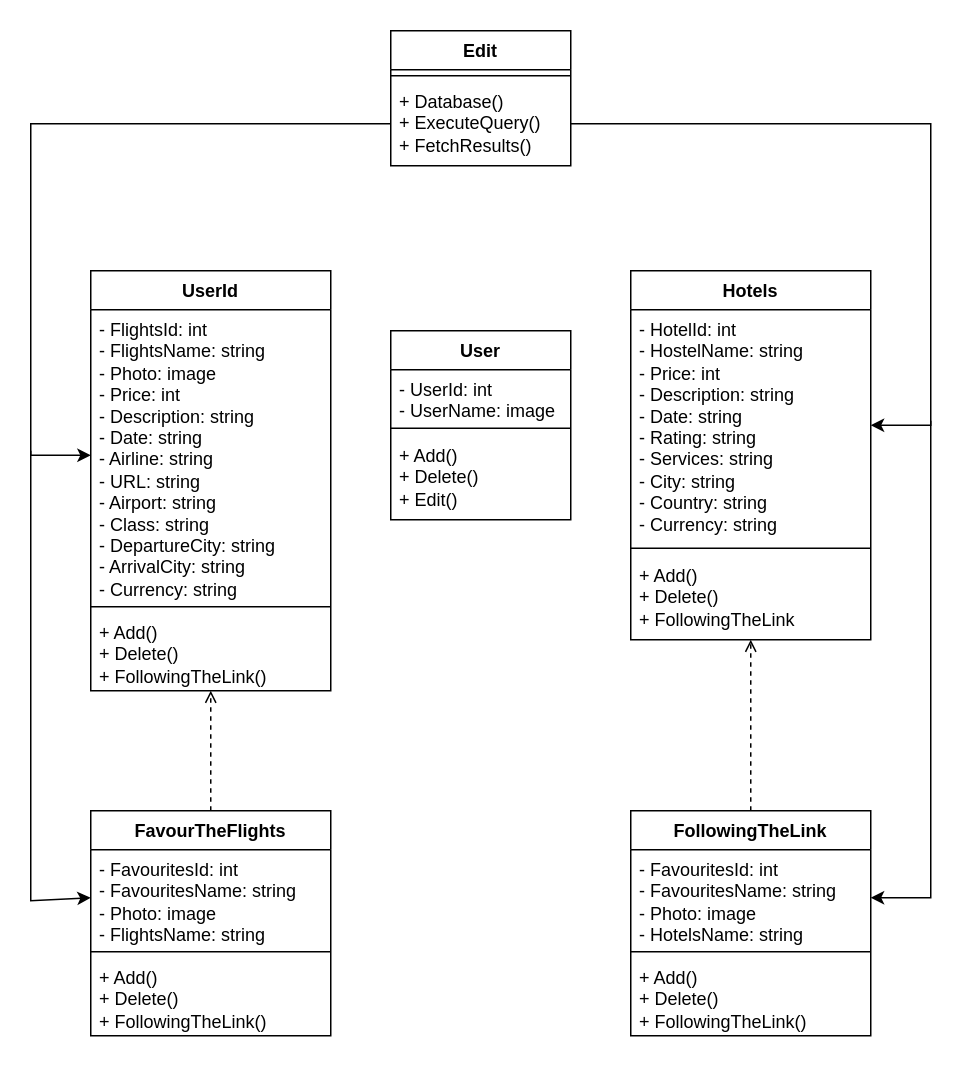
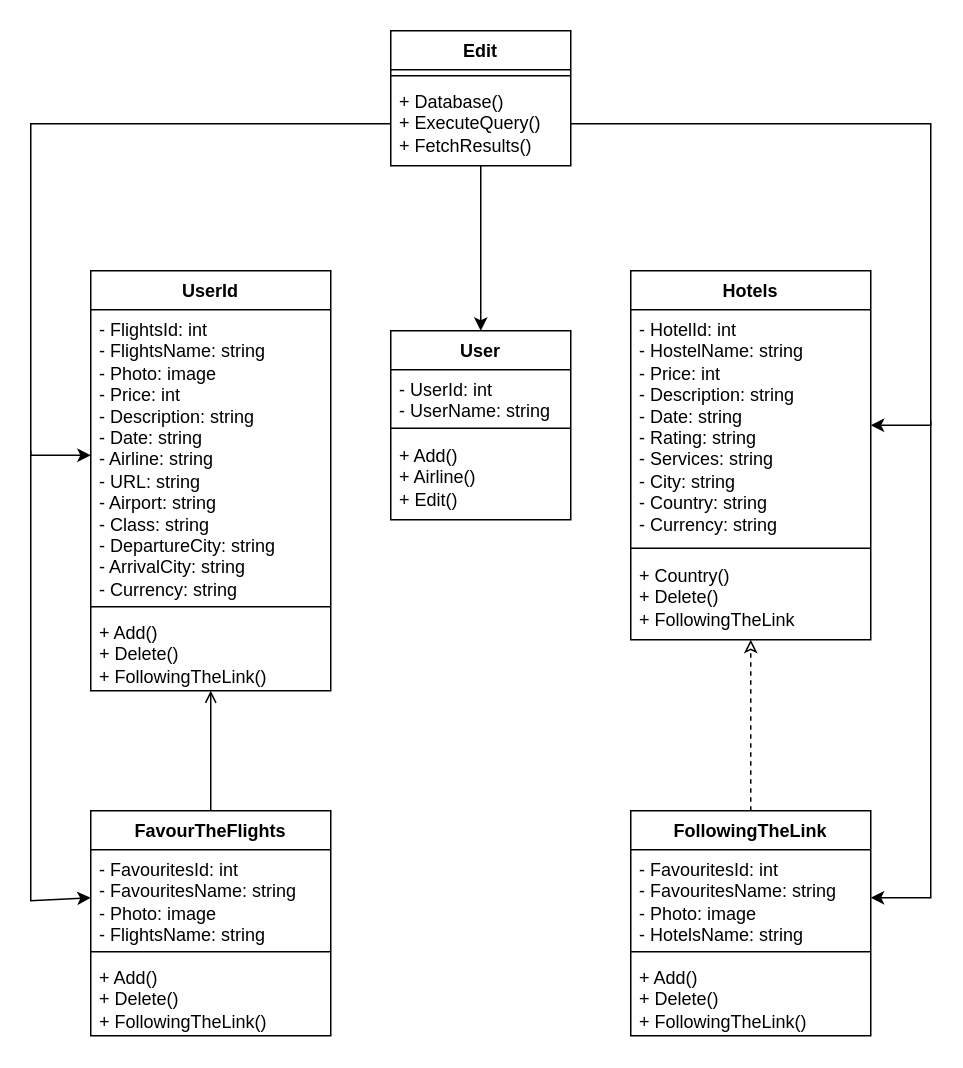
  <mxCell id="0" />
  <mxCell id="1" parent="0" />
  <mxCell id="2" value="Edit" style="swimlane;fontStyle=1;align=center;verticalAlign=top;childLayout=stackLayout;horizontal=1;startSize=26;horizontalStack=0;resizeParent=1;resizeParentMax=0;resizeLast=0;collapsible=1;marginBottom=0;whiteSpace=wrap;html=1;" vertex="1" parent="1"><mxGeometry x="260" y="20" width="120" height="90" as="geometry" /></mxCell>
  <mxCell id="3" value="" style="line;strokeWidth=1;fillColor=none;align=left;verticalAlign=middle;spacingTop=-1;spacingLeft=3;spacingRight=3;rotatable=0;labelPosition=right;points=[];portConstraint=eastwest;strokeColor=inherit;" vertex="1" parent="2"><mxGeometry y="26" width="120" height="8" as="geometry" /></mxCell>
  <mxCell id="4" value="+ Database()&lt;div&gt;+ ExecuteQuery()&lt;/div&gt;&lt;div&gt;+ FetchResults()&lt;/div&gt;" style="text;strokeColor=none;fillColor=none;align=left;verticalAlign=top;spacingLeft=4;spacingRight=4;overflow=hidden;rotatable=0;points=[[0,0.5],[1,0.5]];portConstraint=eastwest;whiteSpace=wrap;html=1;" vertex="1" parent="2"><mxGeometry y="34" width="120" height="56" as="geometry" /></mxCell>
  <mxCell id="5" value="User" style="swimlane;fontStyle=1;align=center;verticalAlign=top;childLayout=stackLayout;horizontal=1;startSize=26;horizontalStack=0;resizeParent=1;resizeParentMax=0;resizeLast=0;collapsible=1;marginBottom=0;whiteSpace=wrap;html=1;" vertex="1" parent="1"><mxGeometry x="260" y="220" width="120" height="126" as="geometry" /></mxCell>
- <mxCell id="6" value="- UserId: int&lt;div&gt;- UserName: image&lt;/div&gt;" style="text;strokeColor=none;fillColor=none;align=left;verticalAlign=top;spacingLeft=4;spacingRight=4;overflow=hidden;rotatable=0;points=[[0,0.5],[1,0.5]];portConstraint=eastwest;whiteSpace=wrap;html=1;" vertex="1" parent="5"><mxGeometry y="26" width="120" height="34" as="geometry" /></mxCell>
+ <mxCell id="6" value="- UserId: int&lt;div&gt;- UserName: string&lt;/div&gt;" style="text;strokeColor=none;fillColor=none;align=left;verticalAlign=top;spacingLeft=4;spacingRight=4;overflow=hidden;rotatable=0;points=[[0,0.5],[1,0.5]];portConstraint=eastwest;whiteSpace=wrap;html=1;" vertex="1" parent="5"><mxGeometry y="26" width="120" height="34" as="geometry" /></mxCell>
  <mxCell id="7" value="" style="line;strokeWidth=1;fillColor=none;align=left;verticalAlign=middle;spacingTop=-1;spacingLeft=3;spacingRight=3;rotatable=0;labelPosition=right;points=[];portConstraint=eastwest;strokeColor=inherit;" vertex="1" parent="5"><mxGeometry y="60" width="120" height="10" as="geometry" /></mxCell>
- <mxCell id="8" value="+ Add()&lt;br&gt;&lt;div&gt;+ Delete()&lt;/div&gt;&lt;div&gt;+ Edit()&lt;/div&gt;" style="text;strokeColor=none;fillColor=none;align=left;verticalAlign=top;spacingLeft=4;spacingRight=4;overflow=hidden;rotatable=0;points=[[0,0.5],[1,0.5]];portConstraint=eastwest;whiteSpace=wrap;html=1;" vertex="1" parent="5"><mxGeometry y="70" width="120" height="56" as="geometry" /></mxCell>
+ <mxCell id="8" value="+ Add()&lt;br&gt;&lt;div&gt;+ Airline()&lt;/div&gt;&lt;div&gt;+ Edit()&lt;/div&gt;" style="text;strokeColor=none;fillColor=none;align=left;verticalAlign=top;spacingLeft=4;spacingRight=4;overflow=hidden;rotatable=0;points=[[0,0.5],[1,0.5]];portConstraint=eastwest;whiteSpace=wrap;html=1;" vertex="1" parent="5"><mxGeometry y="70" width="120" height="56" as="geometry" /></mxCell>
  <mxCell id="9" value="Hotels" style="swimlane;fontStyle=1;align=center;verticalAlign=top;childLayout=stackLayout;horizontal=1;startSize=26;horizontalStack=0;resizeParent=1;resizeParentMax=0;resizeLast=0;collapsible=1;marginBottom=0;whiteSpace=wrap;html=1;" vertex="1" parent="1"><mxGeometry x="420" y="180" width="160" height="246" as="geometry" /></mxCell>
  <mxCell id="10" value="- HotelId: int&lt;div&gt;- HostelName: string&lt;/div&gt;&lt;div&gt;- Price: int&lt;/div&gt;&lt;div&gt;- Description: string&lt;/div&gt;&lt;div&gt;- Date: string&lt;/div&gt;&lt;div&gt;- Rating: string&lt;/div&gt;&lt;div&gt;- Services: string&lt;/div&gt;&lt;div&gt;- City: string&lt;/div&gt;&lt;div&gt;- Country: string&lt;/div&gt;&lt;div&gt;- Currency: string&lt;/div&gt;" style="text;strokeColor=none;fillColor=none;align=left;verticalAlign=top;spacingLeft=4;spacingRight=4;overflow=hidden;rotatable=0;points=[[0,0.5],[1,0.5]];portConstraint=eastwest;whiteSpace=wrap;html=1;" vertex="1" parent="9"><mxGeometry y="26" width="160" height="154" as="geometry" /></mxCell>
  <mxCell id="11" value="" style="line;strokeWidth=1;fillColor=none;align=left;verticalAlign=middle;spacingTop=-1;spacingLeft=3;spacingRight=3;rotatable=0;labelPosition=right;points=[];portConstraint=eastwest;strokeColor=inherit;" vertex="1" parent="9"><mxGeometry y="180" width="160" height="10" as="geometry" /></mxCell>
- <mxCell id="12" value="+ Add()&lt;br&gt;&lt;div&gt;+ Delete()&lt;/div&gt;&lt;div&gt;+ FollowingTheLink&lt;/div&gt;" style="text;strokeColor=none;fillColor=none;align=left;verticalAlign=top;spacingLeft=4;spacingRight=4;overflow=hidden;rotatable=0;points=[[0,0.5],[1,0.5]];portConstraint=eastwest;whiteSpace=wrap;html=1;" vertex="1" parent="9"><mxGeometry y="190" width="160" height="56" as="geometry" /></mxCell>
+ <mxCell id="12" value="+ Country()&lt;br&gt;&lt;div&gt;+ Delete()&lt;/div&gt;&lt;div&gt;+ FollowingTheLink&lt;/div&gt;" style="text;strokeColor=none;fillColor=none;align=left;verticalAlign=top;spacingLeft=4;spacingRight=4;overflow=hidden;rotatable=0;points=[[0,0.5],[1,0.5]];portConstraint=eastwest;whiteSpace=wrap;html=1;" vertex="1" parent="9"><mxGeometry y="190" width="160" height="56" as="geometry" /></mxCell>
  <mxCell id="13" value="UserId" style="swimlane;fontStyle=1;align=center;verticalAlign=top;childLayout=stackLayout;horizontal=1;startSize=26;horizontalStack=0;resizeParent=1;resizeParentMax=0;resizeLast=0;collapsible=1;marginBottom=0;whiteSpace=wrap;html=1;" vertex="1" parent="1"><mxGeometry x="60" y="180" width="160" height="280" as="geometry" /></mxCell>
  <mxCell id="14" value="- FlightsId: int&lt;div&gt;- FlightsName: string&lt;/div&gt;&lt;div&gt;- Photo: image&lt;/div&gt;&lt;div&gt;- Price: int&lt;/div&gt;&lt;div&gt;- Description: string&lt;/div&gt;&lt;div&gt;- Date: string&lt;/div&gt;&lt;div&gt;- Airline: string&lt;/div&gt;&lt;div&gt;- URL: string&lt;/div&gt;&lt;div&gt;- Airport: string&lt;/div&gt;&lt;div&gt;- Class: string&lt;/div&gt;&lt;div&gt;- DepartureCity: string&lt;/div&gt;&lt;div&gt;- ArrivalCity: string&lt;/div&gt;&lt;div&gt;- Currency: string&lt;/div&gt;" style="text;strokeColor=none;fillColor=none;align=left;verticalAlign=top;spacingLeft=4;spacingRight=4;overflow=hidden;rotatable=0;points=[[0,0.5],[1,0.5]];portConstraint=eastwest;whiteSpace=wrap;html=1;" vertex="1" parent="13"><mxGeometry y="26" width="160" height="194" as="geometry" /></mxCell>
  <mxCell id="15" value="" style="line;strokeWidth=1;fillColor=none;align=left;verticalAlign=middle;spacingTop=-1;spacingLeft=3;spacingRight=3;rotatable=0;labelPosition=right;points=[];portConstraint=eastwest;strokeColor=inherit;" vertex="1" parent="13"><mxGeometry y="220" width="160" height="8" as="geometry" /></mxCell>
  <mxCell id="16" value="+ Add()&lt;div&gt;+ Delete()&lt;/div&gt;&lt;div&gt;+ FollowingTheLink()&lt;/div&gt;" style="text;strokeColor=none;fillColor=none;align=left;verticalAlign=top;spacingLeft=4;spacingRight=4;overflow=hidden;rotatable=0;points=[[0,0.5],[1,0.5]];portConstraint=eastwest;whiteSpace=wrap;html=1;" vertex="1" parent="13"><mxGeometry y="228" width="160" height="52" as="geometry" /></mxCell>
  <mxCell id="17" value="FavourTheFlights" style="swimlane;fontStyle=1;align=center;verticalAlign=top;childLayout=stackLayout;horizontal=1;startSize=26;horizontalStack=0;resizeParent=1;resizeParentMax=0;resizeLast=0;collapsible=1;marginBottom=0;whiteSpace=wrap;html=1;" vertex="1" parent="1"><mxGeometry x="60" y="540" width="160" height="150" as="geometry" /></mxCell>
  <mxCell id="18" value="- FavouritesId: int&lt;div&gt;- FavouritesName: string&lt;/div&gt;&lt;div&gt;- Photo: image&lt;/div&gt;&lt;div&gt;- FlightsName: string&lt;/div&gt;" style="text;strokeColor=none;fillColor=none;align=left;verticalAlign=top;spacingLeft=4;spacingRight=4;overflow=hidden;rotatable=0;points=[[0,0.5],[1,0.5]];portConstraint=eastwest;whiteSpace=wrap;html=1;" vertex="1" parent="17"><mxGeometry y="26" width="160" height="64" as="geometry" /></mxCell>
  <mxCell id="19" value="" style="line;strokeWidth=1;fillColor=none;align=left;verticalAlign=middle;spacingTop=-1;spacingLeft=3;spacingRight=3;rotatable=0;labelPosition=right;points=[];portConstraint=eastwest;strokeColor=inherit;" vertex="1" parent="17"><mxGeometry y="90" width="160" height="8" as="geometry" /></mxCell>
  <mxCell id="20" value="+ Add()&lt;div&gt;+ Delete()&lt;/div&gt;&lt;div&gt;+ FollowingTheLink()&lt;/div&gt;" style="text;strokeColor=none;fillColor=none;align=left;verticalAlign=top;spacingLeft=4;spacingRight=4;overflow=hidden;rotatable=0;points=[[0,0.5],[1,0.5]];portConstraint=eastwest;whiteSpace=wrap;html=1;" vertex="1" parent="17"><mxGeometry y="98" width="160" height="52" as="geometry" /></mxCell>
  <mxCell id="21" value="FollowingTheLink" style="swimlane;fontStyle=1;align=center;verticalAlign=top;childLayout=stackLayout;horizontal=1;startSize=26;horizontalStack=0;resizeParent=1;resizeParentMax=0;resizeLast=0;collapsible=1;marginBottom=0;whiteSpace=wrap;html=1;" vertex="1" parent="1"><mxGeometry x="420" y="540" width="160" height="150" as="geometry" /></mxCell>
  <mxCell id="22" value="- FavouritesId: int&lt;div&gt;- FavouritesName: string&lt;/div&gt;&lt;div&gt;- Photo: image&lt;/div&gt;&lt;div&gt;- HotelsName: string&lt;/div&gt;" style="text;strokeColor=none;fillColor=none;align=left;verticalAlign=top;spacingLeft=4;spacingRight=4;overflow=hidden;rotatable=0;points=[[0,0.5],[1,0.5]];portConstraint=eastwest;whiteSpace=wrap;html=1;" vertex="1" parent="21"><mxGeometry y="26" width="160" height="64" as="geometry" /></mxCell>
  <mxCell id="23" value="" style="line;strokeWidth=1;fillColor=none;align=left;verticalAlign=middle;spacingTop=-1;spacingLeft=3;spacingRight=3;rotatable=0;labelPosition=right;points=[];portConstraint=eastwest;strokeColor=inherit;" vertex="1" parent="21"><mxGeometry y="90" width="160" height="8" as="geometry" /></mxCell>
  <mxCell id="24" value="+ Add()&lt;div&gt;+ Delete()&lt;/div&gt;&lt;div&gt;+ FollowingTheLink()&lt;/div&gt;" style="text;strokeColor=none;fillColor=none;align=left;verticalAlign=top;spacingLeft=4;spacingRight=4;overflow=hidden;rotatable=0;points=[[0,0.5],[1,0.5]];portConstraint=eastwest;whiteSpace=wrap;html=1;" vertex="1" parent="21"><mxGeometry y="98" width="160" height="52" as="geometry" /></mxCell>
+ <mxCell id="25" value="" style="endArrow=classic;html=1;rounded=0;exitX=0.5;exitY=1;exitDx=0;exitDy=0;entryX=0.5;entryY=0;entryDx=0;entryDy=0;" edge="1" parent="1" source="2" target="5"><mxGeometry width="50" height="50" relative="1" as="geometry"><mxPoint x="380" y="160" as="sourcePoint" /><mxPoint x="320" y="150" as="targetPoint" /></mxGeometry></mxCell>
  <mxCell id="26" value="" style="endArrow=classic;html=1;rounded=0;exitX=0;exitY=0.5;exitDx=0;exitDy=0;entryX=0;entryY=0.5;entryDx=0;entryDy=0;" edge="1" parent="1" source="4" target="14"><mxGeometry width="50" height="50" relative="1" as="geometry"><mxPoint x="130" y="100" as="sourcePoint" /><mxPoint x="-60" y="80" as="targetPoint" /><Array as="points"><mxPoint x="20" y="82" /><mxPoint x="20" y="303" /></Array></mxGeometry></mxCell>
  <mxCell id="27" value="" style="endArrow=classic;html=1;rounded=0;entryX=0;entryY=0.5;entryDx=0;entryDy=0;" edge="1" parent="1" target="18"><mxGeometry width="50" height="50" relative="1" as="geometry"><mxPoint x="20" y="300" as="sourcePoint" /><mxPoint x="-40" y="410" as="targetPoint" /><Array as="points"><mxPoint x="20" y="600" /></Array></mxGeometry></mxCell>
  <mxCell id="28" value="" style="endArrow=classic;html=1;rounded=0;exitX=1;exitY=0.5;exitDx=0;exitDy=0;entryX=1;entryY=0.5;entryDx=0;entryDy=0;" edge="1" parent="1" source="4" target="10"><mxGeometry width="50" height="50" relative="1" as="geometry"><mxPoint x="480" y="50" as="sourcePoint" /><mxPoint x="530" y="0" as="targetPoint" /><Array as="points"><mxPoint x="620" y="82" /><mxPoint x="620" y="283" /></Array></mxGeometry></mxCell>
  <mxCell id="29" value="" style="endArrow=classic;html=1;rounded=0;entryX=1;entryY=0.5;entryDx=0;entryDy=0;" edge="1" parent="1" target="22"><mxGeometry width="50" height="50" relative="1" as="geometry"><mxPoint x="620" y="280" as="sourcePoint" /><mxPoint x="730" y="440" as="targetPoint" /><Array as="points"><mxPoint x="620" y="598" /></Array></mxGeometry></mxCell>
- <mxCell id="30" value="" style="endArrow=open;dashed=1;html=1;rounded=0;exitX=0.5;exitY=0;exitDx=0;exitDy=0;entryX=0.5;entryY=1;entryDx=0;entryDy=0;endFill=0;" edge="1" parent="1" source="17" target="13"><mxGeometry width="50" height="50" relative="1" as="geometry"><mxPoint x="160" y="540" as="sourcePoint" /><mxPoint x="210" y="490" as="targetPoint" /></mxGeometry></mxCell>
- <mxCell id="31" value="" style="endArrow=open;dashed=1;html=1;rounded=0;exitX=0.5;exitY=0;exitDx=0;exitDy=0;entryX=0.5;entryY=1;entryDx=0;entryDy=0;endFill=0;" edge="1" parent="1" source="21" target="9"><mxGeometry width="50" height="50" relative="1" as="geometry"><mxPoint x="400" y="530" as="sourcePoint" /><mxPoint x="450" y="480" as="targetPoint" /></mxGeometry></mxCell>
+ <mxCell id="30" value="" style="endArrow=open;dashed=0;html=1;rounded=0;exitX=0.5;exitY=0;exitDx=0;exitDy=0;entryX=0.5;entryY=1;entryDx=0;entryDy=0;endFill=0;" edge="1" parent="1" source="17" target="13"><mxGeometry width="50" height="50" relative="1" as="geometry"><mxPoint x="160" y="540" as="sourcePoint" /><mxPoint x="210" y="490" as="targetPoint" /></mxGeometry></mxCell>
+ <mxCell id="31" value="" style="endArrow=classic;dashed=1;html=1;rounded=0;exitX=0.5;exitY=0;exitDx=0;exitDy=0;entryX=0.5;entryY=1;entryDx=0;entryDy=0;endFill=0;" edge="1" parent="1" source="21" target="9"><mxGeometry width="50" height="50" relative="1" as="geometry"><mxPoint x="400" y="530" as="sourcePoint" /><mxPoint x="450" y="480" as="targetPoint" /></mxGeometry></mxCell>
